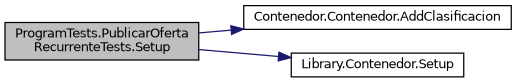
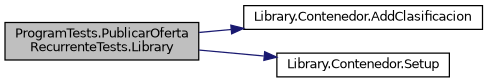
  digraph {
    rankdir=LR
    node [color=black fillcolor=white fontname=Helvetica fontsize=10 shape=record style=filled]
    edge [color=midnightblue fontname=Helvetica fontsize=10 labelfontname=Helvetica labelfontsize=10 style=solid]
-   n1 [fillcolor=grey75 fontcolor=black height=0.2 label="ProgramTests.PublicarOferta\lRecurrenteTests.Setup" width=0.4]
-   n2 [height=0.2 label="Contenedor.Contenedor.AddClasificacion" width=0.4]
+   n1 [fillcolor=grey75 fontcolor=black height=0.2 label="ProgramTests.PublicarOferta\lRecurrenteTests.Library" width=0.4]
+   n2 [height=0.2 label="Library.Contenedor.AddClasificacion" width=0.4]
    n3 [height=0.2 label="Library.Contenedor.Setup" width=0.4]
    n1 -> n2
    n1 -> n3
  }
